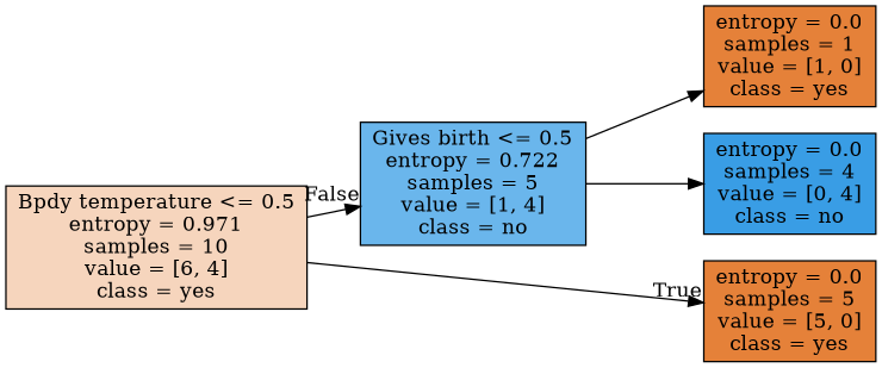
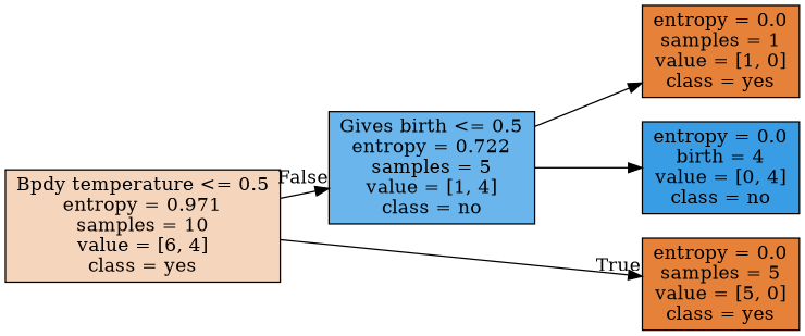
  digraph {
    ranksep=equally
    splines=polyline
    rankdir=LR
    node [color=black fillcolor="#e58139" shape=box style=filled]
    n1 [fillcolor="#f6d5bd" label="Bpdy temperature <= 0.5\nentropy = 0.971\nsamples = 10\nvalue = [6, 4]\nclass = yes"]
    n2 [fillcolor="#6ab6ec" label="Gives birth <= 0.5\nentropy = 0.722\nsamples = 5\nvalue = [1, 4]\nclass = no"]
    n3 [label="entropy = 0.0\nsamples = 5\nvalue = [5, 0]\nclass = yes"]
    n4 [label="entropy = 0.0\nsamples = 1\nvalue = [1, 0]\nclass = yes"]
-   n5 [fillcolor="#399de5" label="entropy = 0.0\nsamples = 4\nvalue = [0, 4]\nclass = no"]
+   n5 [fillcolor="#399de5" label="entropy = 0.0\nbirth = 4\nvalue = [0, 4]\nclass = no"]
    subgraph sub_1 {
      rank=same
      n1
    }
    subgraph sub_2 {
      rank=same
      n2
    }
    subgraph sub_3 {
      rank=same
      n3
      n4
      n5
    }
    n1 -> n2 [headlabel=False labelangle=-45 labeldistance=2.5]
    n1 -> n3 [headlabel=True labelangle=45 labeldistance=2.5]
    n2 -> n4
    n2 -> n5
  }
